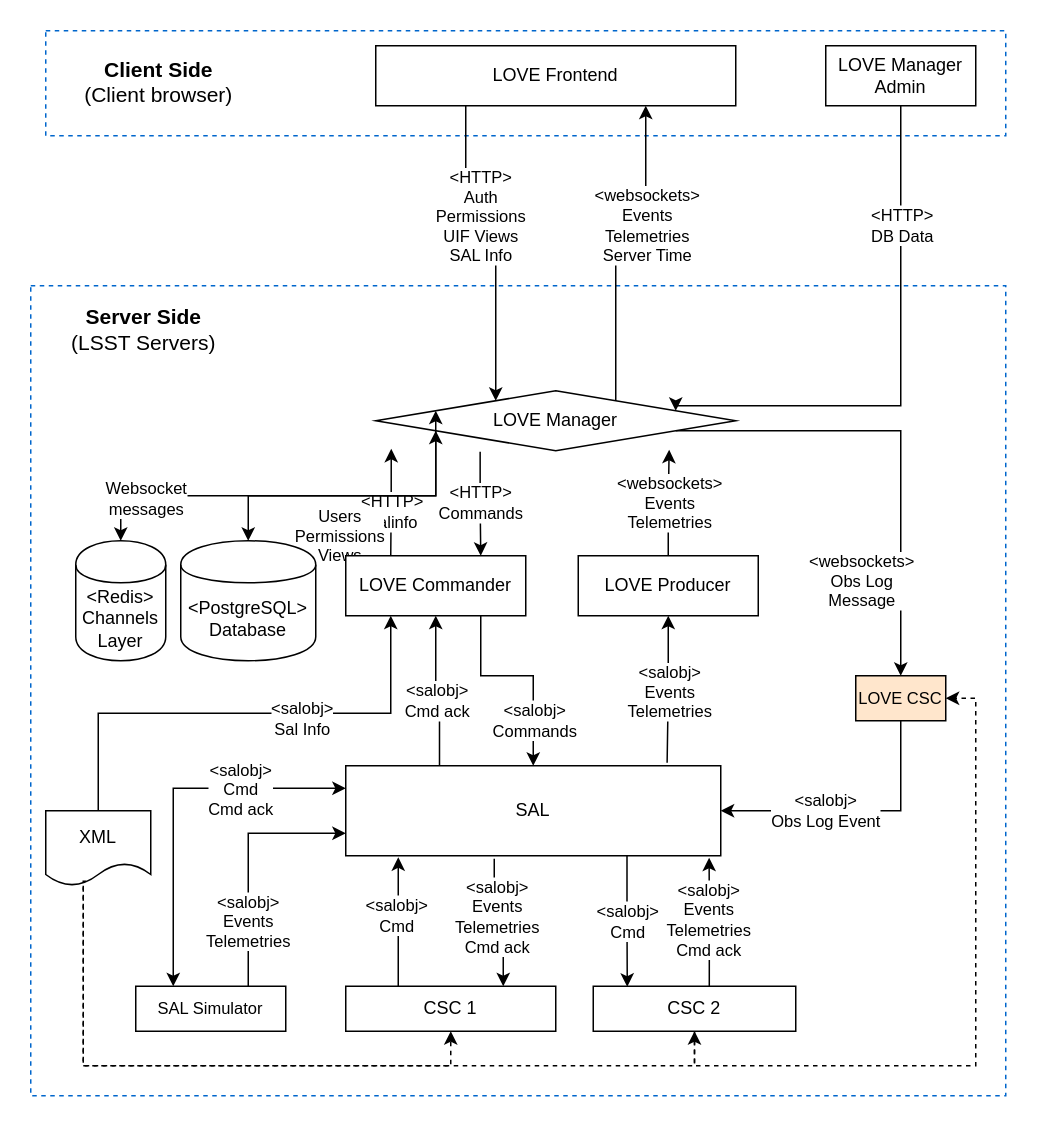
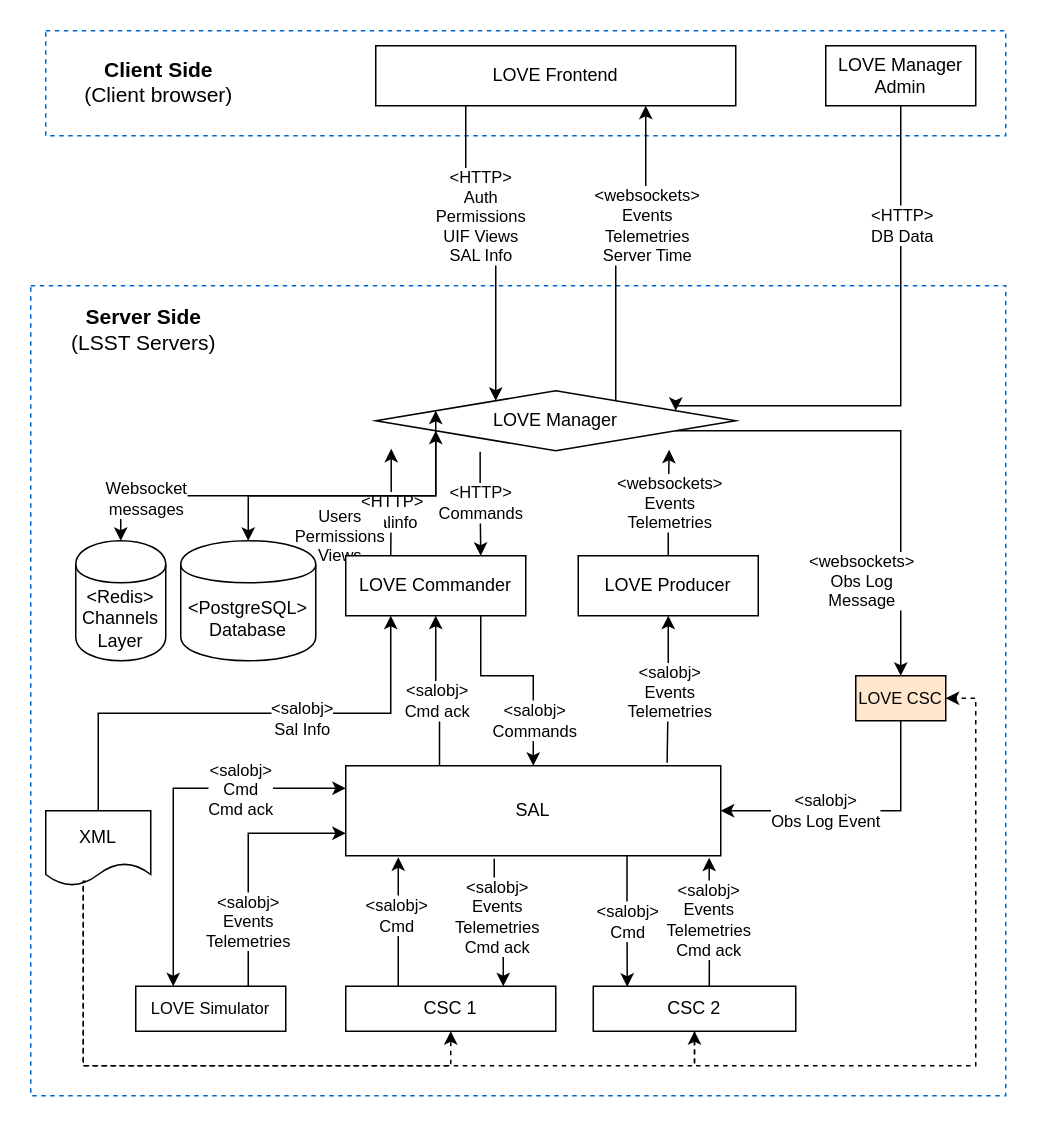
  <mxCell id="0" />
  <mxCell id="1" parent="0" />
  <mxCell id="2" value="" style="rounded=0;whiteSpace=wrap;html=1;fontSize=11;fillColor=none;dashed=1;strokeColor=#0066CC;" parent="1" vertex="1"><mxGeometry x="30" y="20" width="640" height="70" as="geometry" /></mxCell>
  <mxCell id="3" value="" style="rounded=0;whiteSpace=wrap;html=1;fontSize=11;fillColor=none;dashed=1;strokeColor=#0066CC;" parent="1" vertex="1"><mxGeometry x="20" y="190" width="650" height="540" as="geometry" /></mxCell>
  <mxCell id="4" style="edgeStyle=orthogonalEdgeStyle;rounded=0;orthogonalLoop=1;jettySize=auto;html=1;exitX=0.25;exitY=1;exitDx=0;exitDy=0;entryX=0.25;entryY=0;entryDx=0;entryDy=0;" parent="1" source="6" target="16" edge="1"><mxGeometry relative="1" as="geometry" /></mxCell>
  <mxCell id="5" value="&amp;lt;HTTP&amp;gt;&lt;br&gt;Auth&lt;br&gt;Permissions&lt;br&gt;UIF Views&lt;br&gt;SAL Info" style="text;html=1;resizable=0;points=[];align=center;verticalAlign=middle;labelBackgroundColor=#ffffff;fontSize=11;" parent="4" vertex="1" connectable="0"><mxGeometry x="-0.04" relative="1" as="geometry"><mxPoint y="-21.33" as="offset" /></mxGeometry></mxCell>
  <mxCell id="6" value="LOVE Frontend" style="rounded=0;whiteSpace=wrap;html=1;" parent="1" vertex="1"><mxGeometry x="250" y="30" width="240" height="40" as="geometry" /></mxCell>
  <mxCell id="7" value="&amp;lt;HTTP&amp;gt;&lt;br&gt;Commands" style="edgeStyle=orthogonalEdgeStyle;rounded=0;orthogonalLoop=1;jettySize=auto;html=1;entryX=0.75;entryY=0;entryDx=0;entryDy=0;exitX=0.29;exitY=1.017;exitDx=0;exitDy=0;exitPerimeter=0;" parent="1" source="16" target="42" edge="1"><mxGeometry relative="1" as="geometry" /></mxCell>
  <mxCell id="8" style="edgeStyle=orthogonalEdgeStyle;rounded=0;orthogonalLoop=1;jettySize=auto;html=1;exitX=1;exitY=0.75;exitDx=0;exitDy=0;entryX=0.5;entryY=0;entryDx=0;entryDy=0;startArrow=none;startFill=0;endArrow=classic;endFill=1;" parent="1" source="16" target="34" edge="1"><mxGeometry relative="1" as="geometry" /></mxCell>
  <mxCell id="9" value="&amp;lt;websockets&amp;gt;&lt;br&gt;Obs Log&lt;br&gt;Message" style="edgeLabel;html=1;align=center;verticalAlign=middle;resizable=0;points=[];" parent="8" vertex="1" connectable="0"><mxGeometry x="-0.336" y="-56" relative="1" as="geometry"><mxPoint x="20" y="44" as="offset" /></mxGeometry></mxCell>
  <mxCell id="10" style="edgeStyle=orthogonalEdgeStyle;rounded=0;orthogonalLoop=1;jettySize=auto;html=1;exitX=1;exitY=0.25;exitDx=0;exitDy=0;startArrow=classic;startFill=1;endArrow=none;endFill=0;entryX=0.5;entryY=1;entryDx=0;entryDy=0;" parent="1" source="16" target="47" edge="1"><mxGeometry relative="1" as="geometry"><Array as="points"><mxPoint x="600" y="270" /></Array></mxGeometry></mxCell>
  <mxCell id="11" value="&amp;lt;HTTP&amp;gt;&lt;br&gt;DB Data" style="edgeLabel;html=1;align=center;verticalAlign=middle;resizable=0;points=[];" parent="10" vertex="1" connectable="0"><mxGeometry x="0.559" y="-2" relative="1" as="geometry"><mxPoint x="-2" y="1.33" as="offset" /></mxGeometry></mxCell>
  <mxCell id="12" style="edgeStyle=orthogonalEdgeStyle;rounded=0;orthogonalLoop=1;jettySize=auto;html=1;exitX=0.75;exitY=0;exitDx=0;exitDy=0;entryX=0.75;entryY=1;entryDx=0;entryDy=0;" parent="1" source="16" target="6" edge="1"><mxGeometry relative="1" as="geometry" /></mxCell>
  <mxCell id="13" value="&amp;lt;websockets&amp;gt;&lt;br&gt;Events&lt;br&gt;Telemetries&lt;br&gt;Server Time" style="edgeLabel;html=1;align=center;verticalAlign=middle;resizable=0;points=[];" parent="12" vertex="1" connectable="0"><mxGeometry x="0.235" relative="1" as="geometry"><mxPoint y="-2.67" as="offset" /></mxGeometry></mxCell>
  <mxCell id="14" style="edgeStyle=orthogonalEdgeStyle;rounded=0;orthogonalLoop=1;jettySize=auto;html=1;exitX=0.043;exitY=0.967;exitDx=0;exitDy=0;entryX=0.25;entryY=0;entryDx=0;entryDy=0;startArrow=classic;startFill=1;endArrow=none;endFill=0;exitPerimeter=0;" parent="1" source="16" target="42" edge="1"><mxGeometry relative="1" as="geometry" /></mxCell>
  <mxCell id="15" value="&amp;lt;HTTP&amp;gt;&lt;br&gt;Salinfo" style="edgeLabel;html=1;align=center;verticalAlign=middle;resizable=0;points=[];" parent="14" vertex="1" connectable="0"><mxGeometry x="0.237" y="1" relative="1" as="geometry"><mxPoint x="-1" y="-2.35" as="offset" /></mxGeometry></mxCell>
  <mxCell id="16" value="LOVE Manager" style="rhombus;whiteSpace=wrap;html=1;" parent="1" vertex="1"><mxGeometry x="250" y="260" width="240" height="40" as="geometry" /></mxCell>
  <mxCell id="17" style="edgeStyle=orthogonalEdgeStyle;rounded=0;orthogonalLoop=1;jettySize=auto;html=1;entryX=0.857;entryY=-0.033;entryDx=0;entryDy=0;exitX=0.5;exitY=1;exitDx=0;exitDy=0;startArrow=classic;startFill=1;endArrow=none;endFill=0;entryPerimeter=0;" parent="1" source="20" target="25" edge="1"><mxGeometry relative="1" as="geometry" /></mxCell>
  <mxCell id="18" value="&amp;lt;salobj&amp;gt;&lt;br&gt;Events&lt;br&gt;Telemetries" style="text;html=1;resizable=0;points=[];align=center;verticalAlign=middle;labelBackgroundColor=#ffffff;fontSize=11;" parent="17" vertex="1" connectable="0"><mxGeometry x="0.04" y="1" relative="1" as="geometry"><mxPoint as="offset" /></mxGeometry></mxCell>
  <mxCell id="19" value="&amp;lt;websockets&amp;gt;&lt;br&gt;Events&lt;br&gt;Telemetries" style="edgeStyle=orthogonalEdgeStyle;rounded=0;orthogonalLoop=1;jettySize=auto;html=1;exitX=0.5;exitY=0;exitDx=0;exitDy=0;fontSize=11;entryX=0.815;entryY=0.983;entryDx=0;entryDy=0;entryPerimeter=0;" parent="1" source="20" target="16" edge="1"><mxGeometry relative="1" as="geometry"><mxPoint x="456" y="299" as="targetPoint" /></mxGeometry></mxCell>
  <mxCell id="20" value="LOVE Producer" style="rounded=0;whiteSpace=wrap;html=1;" parent="1" vertex="1"><mxGeometry x="385" y="370" width="120" height="40" as="geometry" /></mxCell>
  <mxCell id="21" style="edgeStyle=orthogonalEdgeStyle;rounded=0;orthogonalLoop=1;jettySize=auto;html=1;entryX=0.75;entryY=0;entryDx=0;entryDy=0;fontSize=11;exitX=0.396;exitY=1.033;exitDx=0;exitDy=0;exitPerimeter=0;" parent="1" source="25" target="29" edge="1"><mxGeometry relative="1" as="geometry" /></mxCell>
  <mxCell id="22" value="&amp;lt;salobj&amp;gt;&lt;br&gt;Cmd" style="edgeStyle=orthogonalEdgeStyle;rounded=0;orthogonalLoop=1;jettySize=auto;html=1;entryX=0.168;entryY=0.011;entryDx=0;entryDy=0;fontSize=11;exitX=0.75;exitY=1;exitDx=0;exitDy=0;entryPerimeter=0;" parent="1" source="25" target="31" edge="1"><mxGeometry relative="1" as="geometry" /></mxCell>
  <mxCell id="23" style="edgeStyle=orthogonalEdgeStyle;rounded=0;orthogonalLoop=1;jettySize=auto;html=1;exitX=0.25;exitY=0;exitDx=0;exitDy=0;startArrow=none;startFill=0;endArrow=classic;endFill=1;" parent="1" source="25" target="42" edge="1"><mxGeometry relative="1" as="geometry" /></mxCell>
  <mxCell id="24" value="&amp;lt;salobj&amp;gt;&lt;br&gt;Cmd ack" style="edgeLabel;html=1;align=center;verticalAlign=middle;resizable=0;points=[];" parent="23" vertex="1" connectable="0"><mxGeometry x="0.152" y="2" relative="1" as="geometry"><mxPoint x="2" y="13.31" as="offset" /></mxGeometry></mxCell>
  <mxCell id="25" value="SAL" style="rounded=0;whiteSpace=wrap;html=1;" parent="1" vertex="1"><mxGeometry x="230" y="510" width="250" height="60" as="geometry" /></mxCell>
  <mxCell id="26" style="edgeStyle=orthogonalEdgeStyle;rounded=0;orthogonalLoop=1;jettySize=auto;html=1;entryX=0.14;entryY=1.017;entryDx=0;entryDy=0;fontSize=11;exitX=0.25;exitY=0;exitDx=0;exitDy=0;entryPerimeter=0;" parent="1" source="29" target="25" edge="1"><mxGeometry relative="1" as="geometry" /></mxCell>
  <mxCell id="27" value="&amp;lt;salobj&amp;gt;&lt;br&gt;Events&lt;br&gt;Telemetries&lt;br&gt;Cmd ack" style="text;html=1;resizable=0;points=[];align=center;verticalAlign=middle;labelBackgroundColor=#ffffff;fontSize=11;" parent="26" vertex="1" connectable="0"><mxGeometry x="-0.176" y="-19" relative="1" as="geometry"><mxPoint x="46" y="-11.67" as="offset" /></mxGeometry></mxCell>
  <mxCell id="28" value="&amp;lt;salobj&amp;gt;&lt;br&gt;Cmd" style="edgeLabel;html=1;align=center;verticalAlign=middle;resizable=0;points=[];" parent="26" vertex="1" connectable="0"><mxGeometry x="-0.286" y="2" relative="1" as="geometry"><mxPoint y="-16.33" as="offset" /></mxGeometry></mxCell>
  <mxCell id="29" value="CSC 1" style="rounded=0;whiteSpace=wrap;html=1;" parent="1" vertex="1"><mxGeometry x="230" y="657" width="140" height="30" as="geometry" /></mxCell>
  <mxCell id="30" value="&amp;lt;salobj&amp;gt;&lt;br&gt;Events&lt;br&gt;Telemetries&lt;br&gt;Cmd ack" style="edgeStyle=orthogonalEdgeStyle;rounded=0;orthogonalLoop=1;jettySize=auto;html=1;exitX=0.573;exitY=0.033;exitDx=0;exitDy=0;entryX=0.969;entryY=1.022;entryDx=0;entryDy=0;fontSize=11;entryPerimeter=0;exitPerimeter=0;" parent="1" source="31" target="25" edge="1"><mxGeometry x="0.027" relative="1" as="geometry"><mxPoint as="offset" /></mxGeometry></mxCell>
  <mxCell id="31" value="CSC 2" style="rounded=0;whiteSpace=wrap;html=1;" parent="1" vertex="1"><mxGeometry x="395" y="657" width="135" height="30" as="geometry" /></mxCell>
  <mxCell id="32" style="edgeStyle=orthogonalEdgeStyle;rounded=0;orthogonalLoop=1;jettySize=auto;html=1;entryX=1;entryY=0.5;entryDx=0;entryDy=0;startArrow=none;startFill=0;endArrow=classic;endFill=1;exitX=0.5;exitY=1;exitDx=0;exitDy=0;" parent="1" source="34" target="25" edge="1"><mxGeometry relative="1" as="geometry" /></mxCell>
  <mxCell id="33" value="&amp;lt;salobj&amp;gt;&lt;br&gt;Obs Log Event" style="edgeLabel;html=1;align=center;verticalAlign=middle;resizable=0;points=[];" parent="32" vertex="1" connectable="0"><mxGeometry x="0.2" y="-2" relative="1" as="geometry"><mxPoint x="-2.08" y="1.98" as="offset" /></mxGeometry></mxCell>
  <mxCell id="34" value="LOVE CSC" style="rounded=0;whiteSpace=wrap;html=1;fontSize=11;fillColor=#ffe6cc;" parent="1" vertex="1"><mxGeometry x="570" y="450" width="60" height="30" as="geometry" /></mxCell>
  <mxCell id="35" value="&lt;font style=&quot;font-size: 14px&quot;&gt;Client Side&lt;br&gt;&lt;span style=&quot;font-weight: normal&quot;&gt;(Client browser)&lt;/span&gt;&lt;/font&gt;" style="text;html=1;resizable=0;points=[];autosize=1;align=center;verticalAlign=top;spacingTop=-4;fontSize=11;fontStyle=1" parent="1" vertex="1"><mxGeometry x="50" y="35" width="110" height="30" as="geometry" /></mxCell>
  <mxCell id="36" value="&lt;font style=&quot;font-size: 14px&quot;&gt;Server Side&lt;br&gt;&lt;span style=&quot;font-weight: normal&quot;&gt;(LSST Servers)&lt;/span&gt;&lt;br&gt;&lt;/font&gt;" style="text;html=1;resizable=0;points=[];autosize=1;align=center;verticalAlign=top;spacingTop=-4;fontSize=11;fontStyle=1" parent="1" vertex="1"><mxGeometry x="40" y="200" width="110" height="30" as="geometry" /></mxCell>
  <mxCell id="37" style="edgeStyle=orthogonalEdgeStyle;rounded=0;orthogonalLoop=1;jettySize=auto;html=1;entryX=0;entryY=0.75;entryDx=0;entryDy=0;startArrow=classic;startFill=1;exitX=0.5;exitY=0;exitDx=0;exitDy=0;" parent="1" source="39" target="16" edge="1"><mxGeometry relative="1" as="geometry" /></mxCell>
  <mxCell id="38" value="Users&lt;br&gt;Permissions&lt;br&gt;Views" style="edgeLabel;html=1;align=center;verticalAlign=middle;resizable=0;points=[];" parent="37" vertex="1" connectable="0"><mxGeometry x="-0.1" y="1" relative="1" as="geometry"><mxPoint x="1.04" y="27.83" as="offset" /></mxGeometry></mxCell>
  <mxCell id="39" value="&amp;lt;PostgreSQL&amp;gt;&lt;br&gt;Database" style="shape=cylinder;whiteSpace=wrap;html=1;boundedLbl=1;backgroundOutline=1;" parent="1" vertex="1"><mxGeometry x="120" y="360" width="90" height="80" as="geometry" /></mxCell>
  <mxCell id="40" style="edgeStyle=orthogonalEdgeStyle;rounded=0;orthogonalLoop=1;jettySize=auto;html=1;exitX=0.75;exitY=1;exitDx=0;exitDy=0;startArrow=none;startFill=0;" parent="1" source="42" target="25" edge="1"><mxGeometry relative="1" as="geometry"><Array as="points"><mxPoint x="320" y="450" /><mxPoint x="355" y="450" /></Array></mxGeometry></mxCell>
  <mxCell id="41" value="&amp;lt;salobj&amp;gt;&lt;br&gt;Commands" style="edgeLabel;html=1;align=center;verticalAlign=middle;resizable=0;points=[];" parent="40" vertex="1" connectable="0"><mxGeometry x="-0.026" y="3" relative="1" as="geometry"><mxPoint x="9.4" y="32.96" as="offset" /></mxGeometry></mxCell>
  <mxCell id="42" value="LOVE Commander" style="rounded=0;whiteSpace=wrap;html=1;" parent="1" vertex="1"><mxGeometry x="230" y="370" width="120" height="40" as="geometry" /></mxCell>
  <mxCell id="43" style="edgeStyle=orthogonalEdgeStyle;rounded=0;orthogonalLoop=1;jettySize=auto;html=1;exitX=0;exitY=0.25;exitDx=0;exitDy=0;entryX=0.25;entryY=0;entryDx=0;entryDy=0;fontSize=11;startArrow=classic;startFill=1;" parent="1" source="25" target="46" edge="1"><mxGeometry relative="1" as="geometry"><mxPoint x="150" y="555" as="sourcePoint" /></mxGeometry></mxCell>
  <mxCell id="44" value="&amp;lt;salobj&amp;gt;&lt;br&gt;Cmd&lt;br&gt;Cmd ack" style="text;html=1;resizable=0;points=[];align=center;verticalAlign=middle;labelBackgroundColor=#ffffff;fontSize=11;" parent="43" vertex="1" connectable="0"><mxGeometry x="-0.239" relative="1" as="geometry"><mxPoint x="23.91" as="offset" /></mxGeometry></mxCell>
  <mxCell id="45" value="&amp;lt;salobj&amp;gt;&lt;br&gt;Events&lt;br&gt;Telemetries" style="edgeStyle=orthogonalEdgeStyle;rounded=0;orthogonalLoop=1;jettySize=auto;html=1;exitX=0.75;exitY=0;exitDx=0;exitDy=0;entryX=0;entryY=0.75;entryDx=0;entryDy=0;fontSize=11;" parent="1" source="46" target="25" edge="1"><mxGeometry x="-0.483" relative="1" as="geometry"><mxPoint x="150" y="540" as="targetPoint" /><mxPoint as="offset" /></mxGeometry></mxCell>
- <mxCell id="46" value="SAL Simulator" style="rounded=0;whiteSpace=wrap;html=1;fontSize=11;" parent="1" vertex="1"><mxGeometry x="90" y="657" width="100" height="30" as="geometry" /></mxCell>
+ <mxCell id="46" value="LOVE Simulator" style="rounded=0;whiteSpace=wrap;html=1;fontSize=11;" parent="1" vertex="1"><mxGeometry x="90" y="657" width="100" height="30" as="geometry" /></mxCell>
  <mxCell id="47" value="LOVE Manager&lt;br&gt;Admin" style="rounded=0;whiteSpace=wrap;html=1;" parent="1" vertex="1"><mxGeometry x="550" y="30" width="100" height="40" as="geometry" /></mxCell>
  <mxCell id="48" style="edgeStyle=orthogonalEdgeStyle;rounded=0;orthogonalLoop=1;jettySize=auto;html=1;entryX=0;entryY=0.25;entryDx=0;entryDy=0;startArrow=classic;startFill=1;endArrow=classic;endFill=1;exitX=0.5;exitY=0;exitDx=0;exitDy=0;" parent="1" source="50" target="16" edge="1"><mxGeometry relative="1" as="geometry" /></mxCell>
  <mxCell id="49" value="Websocket&lt;br&gt;messages" style="edgeLabel;html=1;align=center;verticalAlign=middle;resizable=0;points=[];" parent="48" vertex="1" connectable="0"><mxGeometry x="-0.689" y="-1" relative="1" as="geometry"><mxPoint as="offset" /></mxGeometry></mxCell>
  <mxCell id="50" value="&amp;lt;Redis&amp;gt;&lt;br&gt;Channels Layer" style="shape=cylinder;whiteSpace=wrap;html=1;boundedLbl=1;backgroundOutline=1;" parent="1" vertex="1"><mxGeometry x="50" y="360" width="60" height="80" as="geometry" /></mxCell>
  <mxCell id="51" style="edgeStyle=orthogonalEdgeStyle;rounded=0;orthogonalLoop=1;jettySize=auto;html=1;exitX=0.5;exitY=0;exitDx=0;exitDy=0;entryX=0.25;entryY=1;entryDx=0;entryDy=0;" parent="1" source="54" target="42" edge="1"><mxGeometry relative="1" as="geometry" /></mxCell>
  <mxCell id="52" value="&amp;lt;salobj&amp;gt;&lt;br&gt;Sal Info" style="edgeLabel;html=1;align=center;verticalAlign=middle;resizable=0;points=[];" parent="51" vertex="1" connectable="0"><mxGeometry x="0.233" y="-3" relative="1" as="geometry"><mxPoint as="offset" /></mxGeometry></mxCell>
  <mxCell id="53" style="edgeStyle=orthogonalEdgeStyle;rounded=0;orthogonalLoop=1;jettySize=auto;html=1;entryX=0.5;entryY=1;entryDx=0;entryDy=0;dashed=1;" parent="1" source="54" target="29" edge="1"><mxGeometry relative="1" as="geometry"><Array as="points"><mxPoint x="55" y="710" /><mxPoint x="300" y="710" /></Array></mxGeometry></mxCell>
  <mxCell id="54" value="XML" style="shape=document;whiteSpace=wrap;html=1;boundedLbl=1;" parent="1" vertex="1"><mxGeometry x="30" y="540" width="70" height="50" as="geometry" /></mxCell>
  <mxCell id="55" style="edgeStyle=orthogonalEdgeStyle;rounded=0;orthogonalLoop=1;jettySize=auto;html=1;entryX=0.5;entryY=1;entryDx=0;entryDy=0;dashed=1;exitX=0.386;exitY=0.94;exitDx=0;exitDy=0;exitPerimeter=0;" parent="1" source="54" target="31" edge="1"><mxGeometry relative="1" as="geometry"><mxPoint x="300" y="710" as="sourcePoint" /><mxPoint x="310" y="697" as="targetPoint" /><Array as="points"><mxPoint x="55" y="587" /><mxPoint x="55" y="710" /><mxPoint x="463" y="710" /></Array></mxGeometry></mxCell>
  <mxCell id="56" style="edgeStyle=orthogonalEdgeStyle;rounded=0;orthogonalLoop=1;jettySize=auto;html=1;entryX=1;entryY=0.5;entryDx=0;entryDy=0;dashed=1;exitX=0.5;exitY=1;exitDx=0;exitDy=0;" parent="1" source="31" target="34" edge="1"><mxGeometry relative="1" as="geometry"><mxPoint x="57.02" y="597" as="sourcePoint" /><mxPoint x="472.5" y="697" as="targetPoint" /><Array as="points"><mxPoint x="463" y="710" /><mxPoint x="650" y="710" /><mxPoint x="650" y="465" /></Array></mxGeometry></mxCell>
